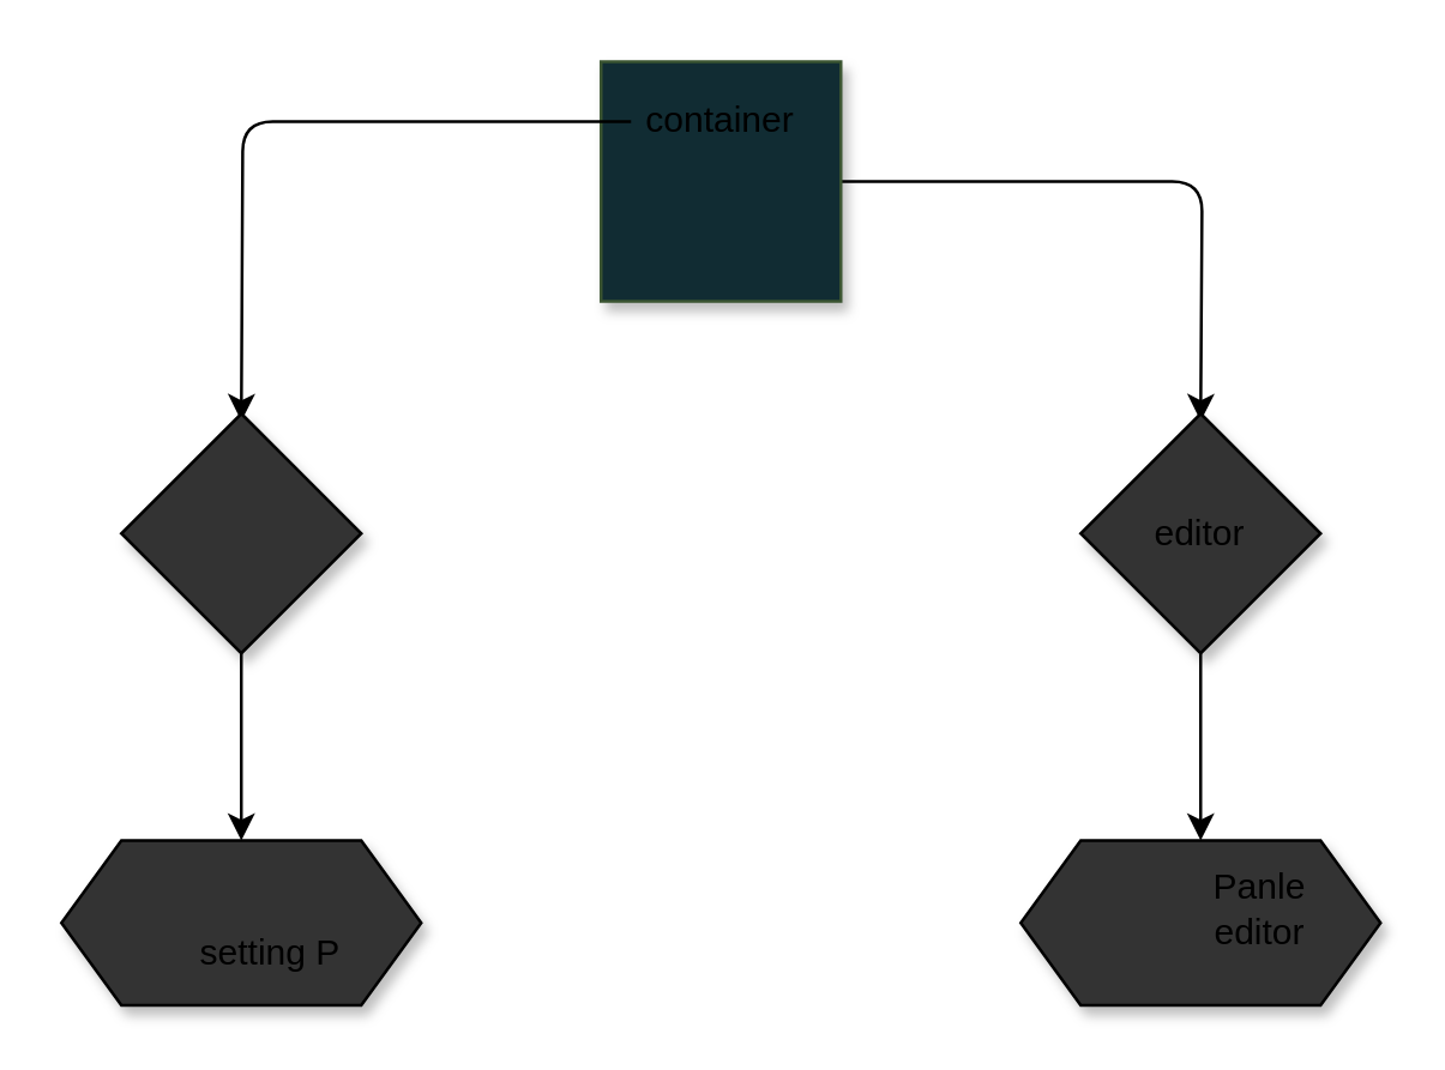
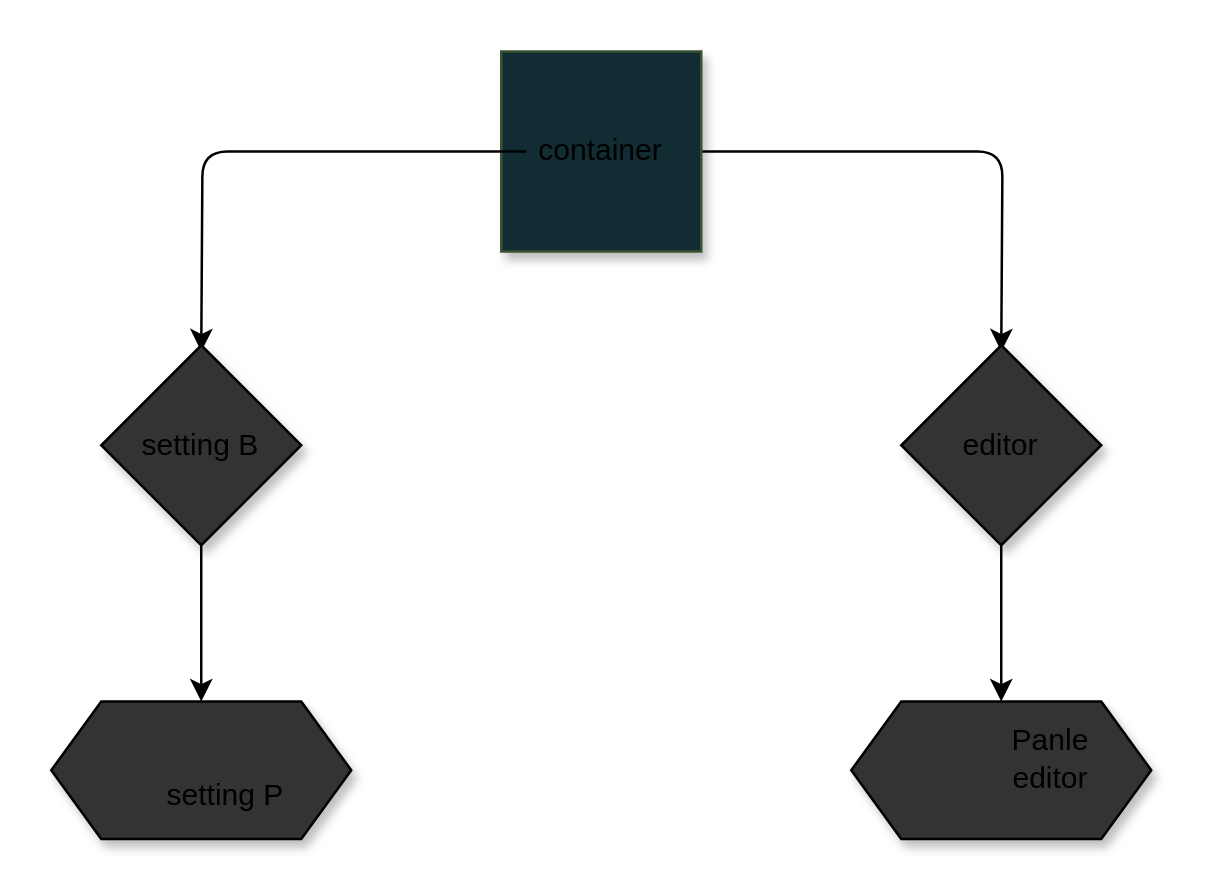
  <mxCell id="0" />
  <mxCell id="1" parent="0" />
  <mxCell id="2" style="edgeStyle=orthogonalEdgeStyle;html=1;exitX=1;exitY=0.5;exitDx=0;exitDy=0;" edge="1" parent="1" source="3"><mxGeometry relative="1" as="geometry"><mxPoint x="400" y="140" as="targetPoint" /></mxGeometry></mxCell>
  <mxCell id="3" value="" style="whiteSpace=wrap;html=1;aspect=fixed;strokeColor=#3A5431;shadow=1;fontStyle=0;fillColor=#112C33;fontColor=#ffffff;" vertex="1" parent="1"><mxGeometry x="200" y="20" width="80" height="80" as="geometry" /></mxCell>
  <mxCell id="4" value="" style="edgeStyle=orthogonalEdgeStyle;html=1;" edge="1" parent="1" source="5"><mxGeometry relative="1" as="geometry"><mxPoint x="80" y="140" as="targetPoint" /></mxGeometry></mxCell>
- <mxCell id="5" value="container" style="text;strokeColor=none;align=center;fillColor=none;html=1;verticalAlign=middle;whiteSpace=wrap;rounded=0;shadow=1;" vertex="1" parent="1"><mxGeometry x="210" y="25" width="60" height="30" as="geometry" /></mxCell>
+ <mxCell id="5" value="container" style="text;strokeColor=none;align=center;fillColor=none;html=1;verticalAlign=middle;whiteSpace=wrap;rounded=0;shadow=1;" vertex="1" parent="1"><mxGeometry x="210" y="45" width="60" height="30" as="geometry" /></mxCell>
  <mxCell id="6" style="edgeStyle=orthogonalEdgeStyle;html=1;exitX=0.5;exitY=1;exitDx=0;exitDy=0;" edge="1" parent="1" source="7"><mxGeometry relative="1" as="geometry"><mxPoint x="400" y="280" as="targetPoint" /></mxGeometry></mxCell>
  <mxCell id="7" value="" style="rhombus;whiteSpace=wrap;html=1;shadow=1;strokeColor=default;fillColor=#333;gradientColor=none;" vertex="1" parent="1"><mxGeometry x="360" y="137.5" width="80" height="80" as="geometry" /></mxCell>
  <mxCell id="8" value="editor" style="text;strokeColor=none;align=center;fillColor=none;html=1;verticalAlign=middle;whiteSpace=wrap;rounded=0;shadow=1;" vertex="1" parent="1"><mxGeometry x="370" y="162.5" width="60" height="30" as="geometry" /></mxCell>
  <mxCell id="9" value="" style="shape=hexagon;perimeter=hexagonPerimeter2;whiteSpace=wrap;html=1;fixedSize=1;shadow=1;strokeColor=default;fillColor=#333;gradientColor=none;" vertex="1" parent="1"><mxGeometry x="340" y="280" width="120" height="55" as="geometry" /></mxCell>
  <mxCell id="10" value="Panle editor" style="text;strokeColor=none;align=center;fillColor=none;html=1;verticalAlign=middle;whiteSpace=wrap;rounded=0;shadow=1;" vertex="1" parent="1"><mxGeometry x="390" y="287.5" width="60" height="30" as="geometry" /></mxCell>
  <mxCell id="11" style="edgeStyle=orthogonalEdgeStyle;html=1;exitX=0.5;exitY=1;exitDx=0;exitDy=0;entryX=0.5;entryY=0;entryDx=0;entryDy=0;" edge="1" parent="1" source="12" target="14"><mxGeometry relative="1" as="geometry" /></mxCell>
  <mxCell id="12" value="" style="rhombus;whiteSpace=wrap;html=1;shadow=1;strokeColor=default;fillColor=#333;gradientColor=none;" vertex="1" parent="1"><mxGeometry x="40" y="137.5" width="80" height="80" as="geometry" /></mxCell>
+ <mxCell id="13" value="setting B" style="text;strokeColor=none;align=center;fillColor=none;html=1;verticalAlign=middle;whiteSpace=wrap;rounded=0;shadow=1;" vertex="1" parent="1"><mxGeometry x="50" y="162.5" width="60" height="30" as="geometry" /></mxCell>
  <mxCell id="14" value="" style="shape=hexagon;perimeter=hexagonPerimeter2;whiteSpace=wrap;html=1;fixedSize=1;shadow=1;strokeColor=default;fillColor=#333;gradientColor=none;" vertex="1" parent="1"><mxGeometry x="20" y="280" width="120" height="55" as="geometry" /></mxCell>
  <mxCell id="15" value="setting P" style="text;strokeColor=none;align=center;fillColor=none;html=1;verticalAlign=middle;whiteSpace=wrap;rounded=0;shadow=1;" vertex="1" parent="1"><mxGeometry x="60" y="302.5" width="60" height="30" as="geometry" /></mxCell>
